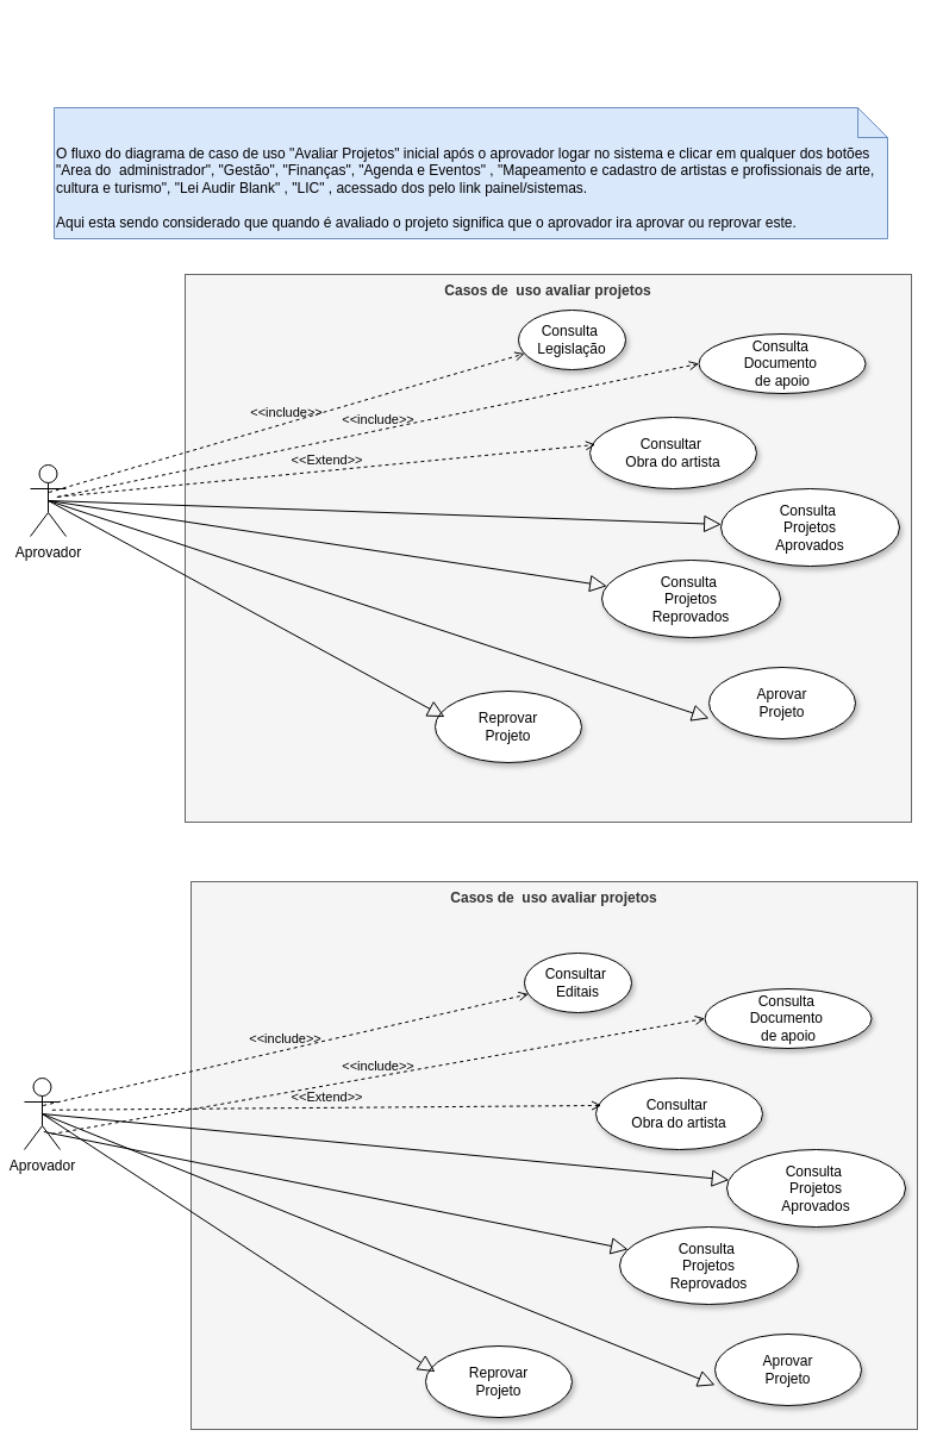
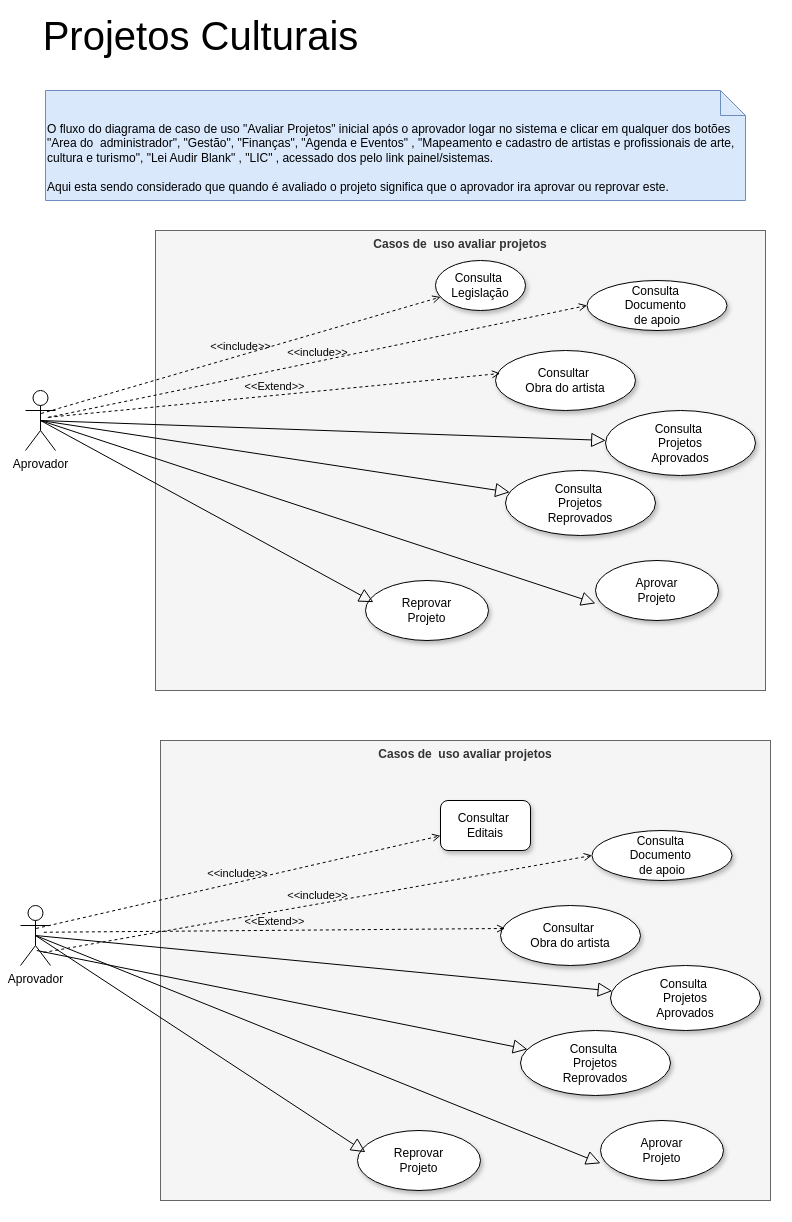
  <mxCell id="0" />
  <mxCell id="1" parent="0" />
+ <mxCell id="2" value="&lt;span style=&quot;font-size: 40px;&quot;&gt;Projetos Culturais&lt;/span&gt;" style="text;html=1;strokeColor=none;fillColor=none;align=center;verticalAlign=middle;whiteSpace=wrap;rounded=0;" parent="1" vertex="1"><mxGeometry x="36" y="20" width="329" height="30" as="geometry" /></mxCell>
  <mxCell id="3" value="Casos de&amp;nbsp; uso avaliar projetos" style="shape=rect;html=1;verticalAlign=top;fontStyle=1;whiteSpace=wrap;align=center;fillColor=#f5f5f5;fontColor=#333333;strokeColor=#666666;" parent="1" vertex="1"><mxGeometry x="155" y="230" width="610" height="460" as="geometry" /></mxCell>
  <mxCell id="4" value="Consulta&amp;nbsp;&lt;br&gt;Projetos &lt;br&gt;Aprovados" style="ellipse;whiteSpace=wrap;html=1;shadow=1;" parent="1" vertex="1"><mxGeometry x="605" y="410" width="150" height="65" as="geometry" /></mxCell>
  <mxCell id="5" value="Aprovar &lt;br&gt;Projeto" style="ellipse;whiteSpace=wrap;html=1;shadow=1;" parent="1" vertex="1"><mxGeometry x="595" y="560" width="123" height="60" as="geometry" /></mxCell>
  <mxCell id="6" value="" style="edgeStyle=none;html=1;endArrow=block;endFill=0;endSize=12;verticalAlign=bottom;rounded=0;entryX=0;entryY=0.714;entryDx=0;entryDy=0;entryPerimeter=0;exitX=0.5;exitY=0.5;exitDx=0;exitDy=0;exitPerimeter=0;" parent="1" source="35" target="5" edge="1"><mxGeometry width="160" relative="1" as="geometry"><mxPoint x="96" y="414.5" as="sourcePoint" /><mxPoint x="256" y="414.5" as="targetPoint" /></mxGeometry></mxCell>
  <mxCell id="7" value="Consultar&amp;nbsp;&lt;br&gt;Obra do artista" style="ellipse;whiteSpace=wrap;html=1;shadow=1;" parent="1" vertex="1"><mxGeometry x="495" y="350" width="140" height="60" as="geometry" /></mxCell>
  <mxCell id="8" value="O fluxo do diagrama de caso de uso &quot;Avaliar Projetos&quot; inicial após o aprovador logar no sistema e clicar em qualquer dos botões&amp;nbsp; &quot;Area do&amp;nbsp; administrador&quot;, &quot;Gestão&quot;, &quot;Finanças&quot;, &quot;Agenda e Eventos&quot; , &quot;Mapeamento e cadastro de artistas e profissionais de arte, cultura e turismo&quot;, &quot;Lei Audir Blank&quot; , &quot;LIC&quot; , acessado dos pelo link painel/sistemas.&lt;br style=&quot;border-color: var(--border-color);&quot;&gt;&lt;br&gt;Aqui esta sendo considerado que quando é avaliado o projeto significa que o aprovador ira aprovar ou reprovar este." style="shape=note2;boundedLbl=1;whiteSpace=wrap;html=1;size=25;verticalAlign=top;align=left;fillColor=#dae8fc;strokeColor=#6c8ebf;" parent="1" vertex="1"><mxGeometry x="45" y="90" width="700" height="110" as="geometry" /></mxCell>
  <mxCell id="9" value="Reprovar&lt;br&gt;Projeto" style="ellipse;whiteSpace=wrap;html=1;shadow=1;" parent="1" vertex="1"><mxGeometry x="365" y="580" width="123" height="60" as="geometry" /></mxCell>
  <mxCell id="10" value="" style="edgeStyle=none;html=1;endArrow=block;endFill=0;endSize=12;verticalAlign=bottom;rounded=0;entryX=0.065;entryY=0.361;entryDx=0;entryDy=0;entryPerimeter=0;exitX=0.5;exitY=0.5;exitDx=0;exitDy=0;exitPerimeter=0;" parent="1" source="35" target="9" edge="1"><mxGeometry width="160" relative="1" as="geometry"><mxPoint x="35" y="430" as="sourcePoint" /><mxPoint x="562" y="313" as="targetPoint" /></mxGeometry></mxCell>
  <mxCell id="11" value="&amp;lt;&amp;lt;Extend&amp;gt;&amp;gt;" style="edgeStyle=none;html=1;endArrow=open;verticalAlign=bottom;dashed=1;labelBackgroundColor=none;rounded=0;entryX=0.033;entryY=0.383;entryDx=0;entryDy=0;entryPerimeter=0;exitX=0.778;exitY=0.446;exitDx=0;exitDy=0;exitPerimeter=0;" parent="1" source="35" target="7" edge="1"><mxGeometry width="160" relative="1" as="geometry"><mxPoint x="35" y="430" as="sourcePoint" /><mxPoint x="398" y="353" as="targetPoint" /></mxGeometry></mxCell>
  <mxCell id="12" value="Consulta&amp;nbsp;&lt;br&gt;Legislação" style="ellipse;whiteSpace=wrap;html=1;shadow=1;" parent="1" vertex="1"><mxGeometry x="435" y="260" width="90" height="50" as="geometry" /></mxCell>
  <mxCell id="13" value="&amp;lt;&amp;lt;include&amp;gt;&amp;gt;" style="edgeStyle=none;html=1;endArrow=open;verticalAlign=bottom;dashed=1;labelBackgroundColor=none;rounded=0;exitX=0.522;exitY=0.383;exitDx=0;exitDy=0;exitPerimeter=0;" parent="1" source="35" target="12" edge="1"><mxGeometry width="160" relative="1" as="geometry"><mxPoint x="85" y="450" as="sourcePoint" /><mxPoint x="439" y="635" as="targetPoint" /></mxGeometry></mxCell>
  <mxCell id="14" value="Consulta&amp;nbsp;&lt;br&gt;Documento&amp;nbsp;&lt;br&gt;de apoio" style="ellipse;whiteSpace=wrap;html=1;shadow=1;" parent="1" vertex="1"><mxGeometry x="586.5" y="280" width="140" height="50" as="geometry" /></mxCell>
  <mxCell id="15" value="&amp;lt;&amp;lt;include&amp;gt;&amp;gt;" style="edgeStyle=none;html=1;endArrow=open;verticalAlign=bottom;dashed=1;labelBackgroundColor=none;rounded=0;exitX=0.744;exitY=0.45;exitDx=0;exitDy=0;exitPerimeter=0;entryX=0;entryY=0.5;entryDx=0;entryDy=0;" parent="1" target="14" edge="1" source="35"><mxGeometry width="160" relative="1" as="geometry"><mxPoint x="17" y="413" as="sourcePoint" /><mxPoint x="526" y="360" as="targetPoint" /></mxGeometry></mxCell>
  <mxCell id="16" value="Consulta&amp;nbsp;&lt;br&gt;Projetos &lt;br&gt;Reprovados" style="ellipse;whiteSpace=wrap;html=1;shadow=1;" parent="1" vertex="1"><mxGeometry x="505" y="470" width="150" height="65" as="geometry" /></mxCell>
  <mxCell id="17" value="" style="edgeStyle=none;html=1;endArrow=block;endFill=0;endSize=12;verticalAlign=bottom;rounded=0;exitX=0.5;exitY=0.5;exitDx=0;exitDy=0;exitPerimeter=0;" parent="1" source="35" target="4" edge="1"><mxGeometry width="160" relative="1" as="geometry"><mxPoint x="16" y="420" as="sourcePoint" /><mxPoint x="605" y="663" as="targetPoint" /></mxGeometry></mxCell>
  <mxCell id="18" value="" style="edgeStyle=none;html=1;endArrow=block;endFill=0;endSize=12;verticalAlign=bottom;rounded=0;exitX=0.5;exitY=0.5;exitDx=0;exitDy=0;exitPerimeter=0;" parent="1" target="16" edge="1" source="35"><mxGeometry width="160" relative="1" as="geometry"><mxPoint x="16" y="420" as="sourcePoint" /><mxPoint x="545" y="405" as="targetPoint" /></mxGeometry></mxCell>
  <mxCell id="19" value="Casos de&amp;nbsp; uso avaliar projetos" style="shape=rect;html=1;verticalAlign=top;fontStyle=1;whiteSpace=wrap;align=center;fillColor=#f5f5f5;fontColor=#333333;strokeColor=#666666;" vertex="1" parent="1"><mxGeometry x="160" y="740" width="610" height="460" as="geometry" /></mxCell>
  <mxCell id="20" value="Consulta&amp;nbsp;&lt;br&gt;Projetos &lt;br&gt;Aprovados" style="ellipse;whiteSpace=wrap;html=1;shadow=1;" vertex="1" parent="1"><mxGeometry x="610" y="965" width="150" height="65" as="geometry" /></mxCell>
  <mxCell id="21" value="Aprovador" style="shape=umlActor;html=1;verticalLabelPosition=bottom;verticalAlign=top;align=center;" vertex="1" parent="1"><mxGeometry x="20" y="905" width="30" height="60" as="geometry" /></mxCell>
  <mxCell id="22" value="Aprovar &lt;br&gt;Projeto" style="ellipse;whiteSpace=wrap;html=1;shadow=1;" vertex="1" parent="1"><mxGeometry x="600" y="1120" width="123" height="60" as="geometry" /></mxCell>
  <mxCell id="23" value="" style="edgeStyle=none;html=1;endArrow=block;endFill=0;endSize=12;verticalAlign=bottom;rounded=0;entryX=0;entryY=0.714;entryDx=0;entryDy=0;entryPerimeter=0;exitX=0.5;exitY=0.5;exitDx=0;exitDy=0;exitPerimeter=0;" edge="1" parent="1" source="21" target="22"><mxGeometry width="160" relative="1" as="geometry"><mxPoint x="101" y="924.5" as="sourcePoint" /><mxPoint x="261" y="924.5" as="targetPoint" /></mxGeometry></mxCell>
  <mxCell id="24" value="Consultar&amp;nbsp;&lt;br&gt;Obra do artista" style="ellipse;whiteSpace=wrap;html=1;shadow=1;" vertex="1" parent="1"><mxGeometry x="500" y="905" width="140" height="60" as="geometry" /></mxCell>
  <mxCell id="25" value="Reprovar&lt;br&gt;Projeto" style="ellipse;whiteSpace=wrap;html=1;shadow=1;" vertex="1" parent="1"><mxGeometry x="357" y="1130" width="123" height="60" as="geometry" /></mxCell>
  <mxCell id="26" value="" style="edgeStyle=none;html=1;endArrow=block;endFill=0;endSize=12;verticalAlign=bottom;rounded=0;entryX=0.065;entryY=0.361;entryDx=0;entryDy=0;entryPerimeter=0;exitX=0.5;exitY=0.5;exitDx=0;exitDy=0;exitPerimeter=0;" edge="1" parent="1" source="21" target="25"><mxGeometry width="160" relative="1" as="geometry"><mxPoint x="40" y="940" as="sourcePoint" /><mxPoint x="567" y="823" as="targetPoint" /></mxGeometry></mxCell>
  <mxCell id="27" value="&amp;lt;&amp;lt;Extend&amp;gt;&amp;gt;" style="edgeStyle=none;html=1;endArrow=open;verticalAlign=bottom;dashed=1;labelBackgroundColor=none;rounded=0;entryX=0.033;entryY=0.383;entryDx=0;entryDy=0;entryPerimeter=0;exitX=0.778;exitY=0.446;exitDx=0;exitDy=0;exitPerimeter=0;" edge="1" parent="1" source="21" target="24"><mxGeometry width="160" relative="1" as="geometry"><mxPoint x="40" y="940" as="sourcePoint" /><mxPoint x="403" y="863" as="targetPoint" /></mxGeometry></mxCell>
- <mxCell id="28" value="Consultar&amp;nbsp;&lt;br&gt;Editais" style="ellipse;whiteSpace=wrap;html=1;shadow=1;" vertex="1" parent="1"><mxGeometry x="440" y="800" width="90" height="50" as="geometry" /></mxCell>
+ <mxCell id="28" value="Consultar&amp;nbsp;&lt;br&gt;Editais" style="whiteSpace=wrap;html=1;shadow=1;rounded=1;" vertex="1" parent="1"><mxGeometry x="440" y="800" width="90" height="50" as="geometry" /></mxCell>
  <mxCell id="29" value="&amp;lt;&amp;lt;include&amp;gt;&amp;gt;" style="edgeStyle=none;html=1;endArrow=open;verticalAlign=bottom;dashed=1;labelBackgroundColor=none;rounded=0;exitX=0.522;exitY=0.383;exitDx=0;exitDy=0;exitPerimeter=0;" edge="1" parent="1" source="21" target="28"><mxGeometry width="160" relative="1" as="geometry"><mxPoint x="90" y="960" as="sourcePoint" /><mxPoint x="444" y="1145" as="targetPoint" /></mxGeometry></mxCell>
  <mxCell id="30" value="Consulta&amp;nbsp;&lt;br&gt;Documento&amp;nbsp;&lt;br&gt;de apoio" style="ellipse;whiteSpace=wrap;html=1;shadow=1;" vertex="1" parent="1"><mxGeometry x="591.5" y="830" width="140" height="50" as="geometry" /></mxCell>
  <mxCell id="31" value="&amp;lt;&amp;lt;include&amp;gt;&amp;gt;" style="edgeStyle=none;html=1;endArrow=open;verticalAlign=bottom;dashed=1;labelBackgroundColor=none;rounded=0;exitX=0.767;exitY=0.783;exitDx=0;exitDy=0;exitPerimeter=0;entryX=0;entryY=0.5;entryDx=0;entryDy=0;" edge="1" parent="1" source="21" target="30"><mxGeometry width="160" relative="1" as="geometry"><mxPoint x="22" y="923" as="sourcePoint" /><mxPoint x="531" y="870" as="targetPoint" /></mxGeometry></mxCell>
  <mxCell id="32" value="Consulta&amp;nbsp;&lt;br&gt;Projetos &lt;br&gt;Reprovados" style="ellipse;whiteSpace=wrap;html=1;shadow=1;" vertex="1" parent="1"><mxGeometry x="520" y="1030" width="150" height="65" as="geometry" /></mxCell>
  <mxCell id="33" value="" style="edgeStyle=none;html=1;endArrow=block;endFill=0;endSize=12;verticalAlign=bottom;rounded=0;exitX=0.5;exitY=0.5;exitDx=0;exitDy=0;exitPerimeter=0;" edge="1" parent="1" source="21" target="20"><mxGeometry width="160" relative="1" as="geometry"><mxPoint x="21" y="930" as="sourcePoint" /><mxPoint x="610" y="1173" as="targetPoint" /></mxGeometry></mxCell>
  <mxCell id="34" value="" style="edgeStyle=none;html=1;endArrow=block;endFill=0;endSize=12;verticalAlign=bottom;rounded=0;exitX=0.544;exitY=0.75;exitDx=0;exitDy=0;exitPerimeter=0;" edge="1" parent="1" source="21" target="32"><mxGeometry width="160" relative="1" as="geometry"><mxPoint x="21" y="930" as="sourcePoint" /><mxPoint x="550" y="915" as="targetPoint" /></mxGeometry></mxCell>
  <mxCell id="35" value="Aprovador" style="shape=umlActor;html=1;verticalLabelPosition=bottom;verticalAlign=top;align=center;" parent="1" vertex="1"><mxGeometry x="25" y="390" width="30" height="60" as="geometry" /></mxCell>
